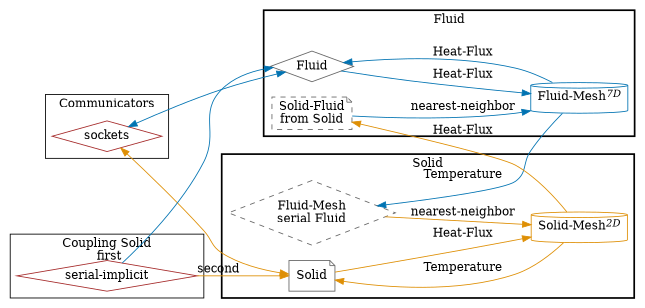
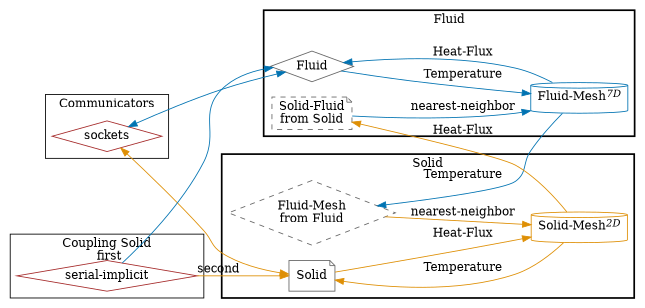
  digraph {
    compound=True
    rankdir=LR
    splines=true
    node [color=gray40 shape=diamond]
    edge [color="#0173B2"]
    n1 [color=brown label=sockets]
    n2 [color=brown label="serial-implicit"]
    Fluid
    n4 [color="#0173B2" label=<Fluid-Mesh<SUP><I>7D</I></SUP>> shape=cylinder]
    n5 [label="Solid-Fluid\nfrom Solid" shape=note style=dashed]
    Solid [shape=note]
    n7 [color="#DE8F05" label=<Solid-Mesh<SUP><I>2D</I></SUP>> shape=cylinder]
-   n8 [label="Fluid-Mesh\nserial Fluid" style=dashed]
+   n8 [label="Fluid-Mesh\nfrom Fluid" style=dashed]
    subgraph cluster_1 {
      label=Communicators
      n1
    }
    subgraph cluster_2 {
      label="Coupling Solid"
      n2
    }
    subgraph cluster_3 {
      label=Fluid
      style=bold
      Fluid
      n4
      n5
    }
    subgraph cluster_4 {
      label=Solid
      style=bold
      Solid
      n7
      n8
    }
    n1 -> Fluid [dir=both]
    n1 -> Solid [color="#DE8F05" dir=both]
    n2 -> Fluid [taillabel=first]
    n2 -> Solid [color="#DE8F05" taillabel=second]
-   Fluid -> n4 [label="Heat-Flux"]
+   Fluid -> n4 [label=Temperature]
    n4 -> Fluid [label="Heat-Flux"]
    n4 -> n8 [label=Temperature]
    n5 -> n4 [label="nearest-neighbor"]
    Solid -> n7 [color="#DE8F05" label="Heat-Flux"]
    n7 -> n5 [color="#DE8F05" label="Heat-Flux"]
    n7 -> Solid [color="#DE8F05" label=Temperature]
    n8 -> n7 [color="#DE8F05" label="nearest-neighbor"]
  }
